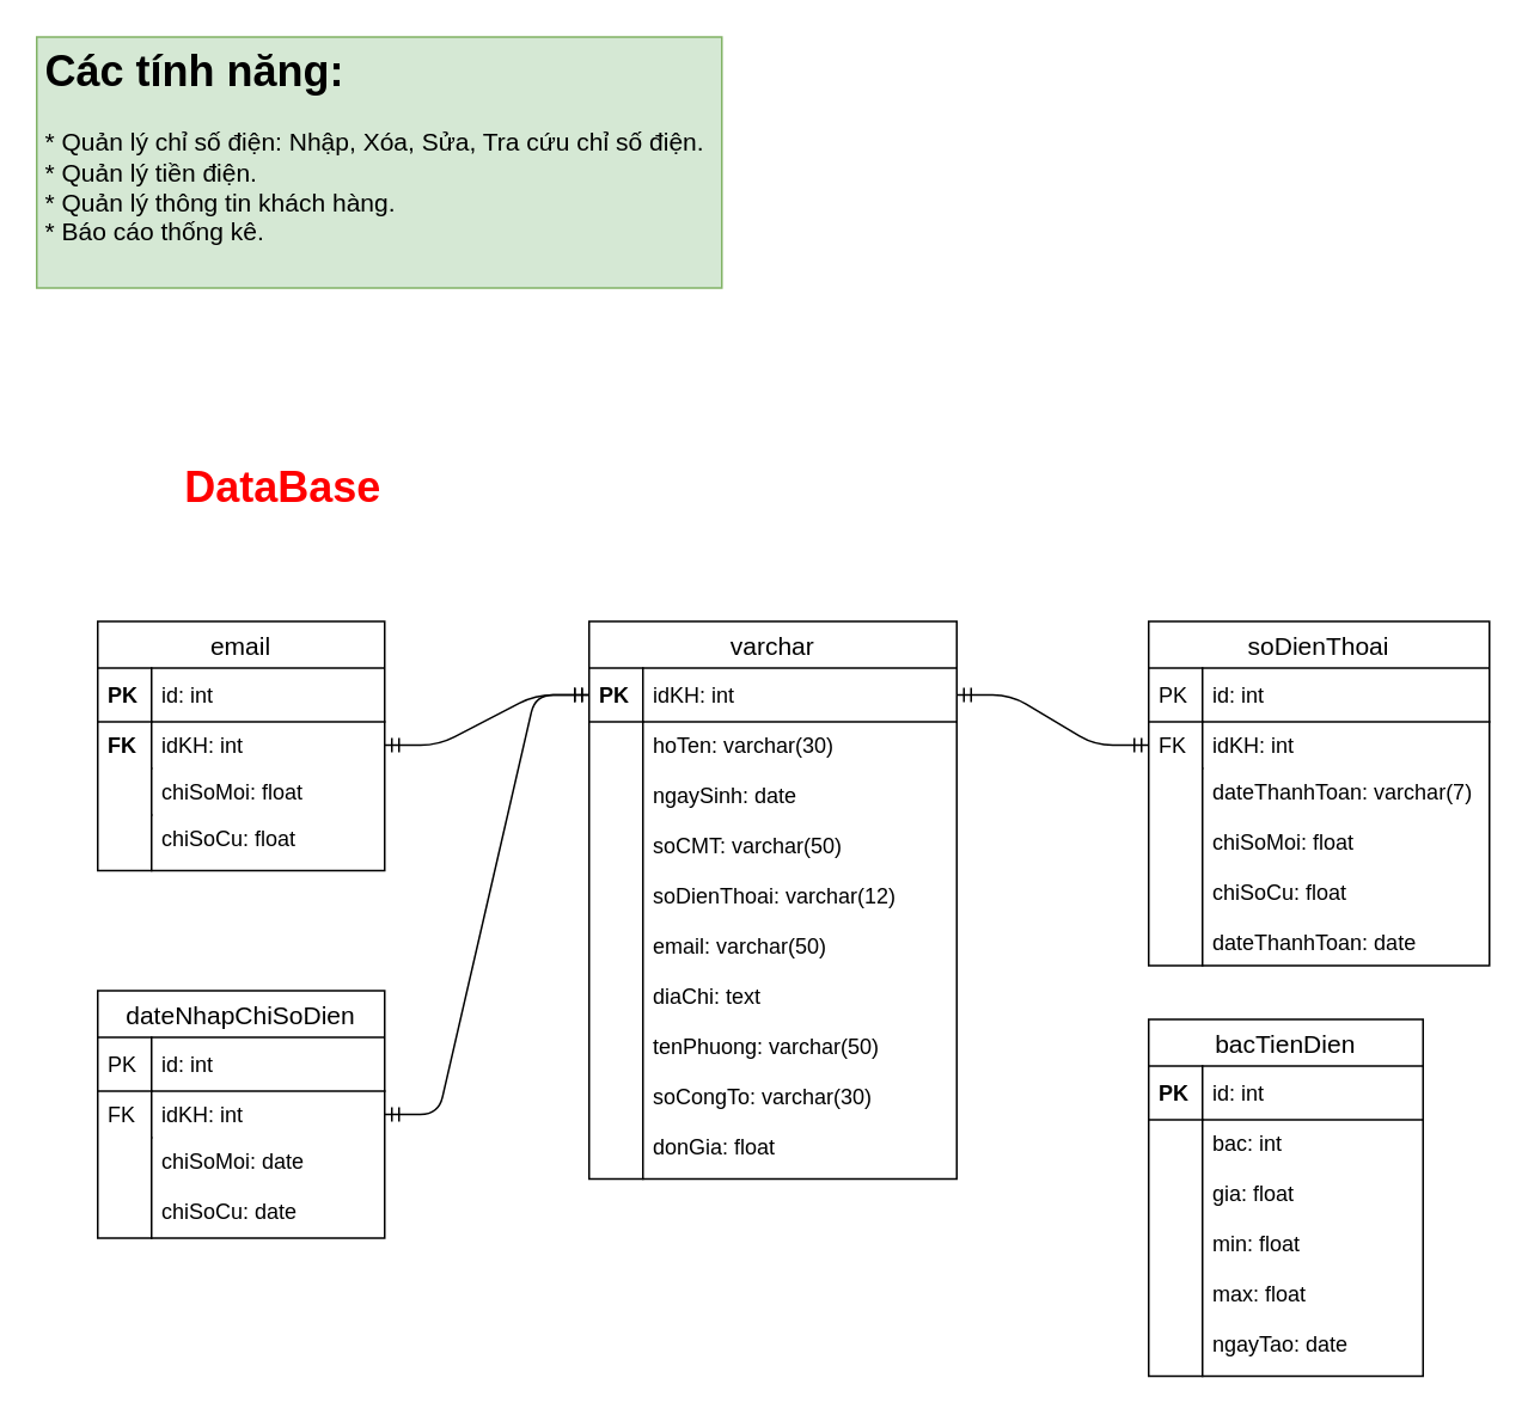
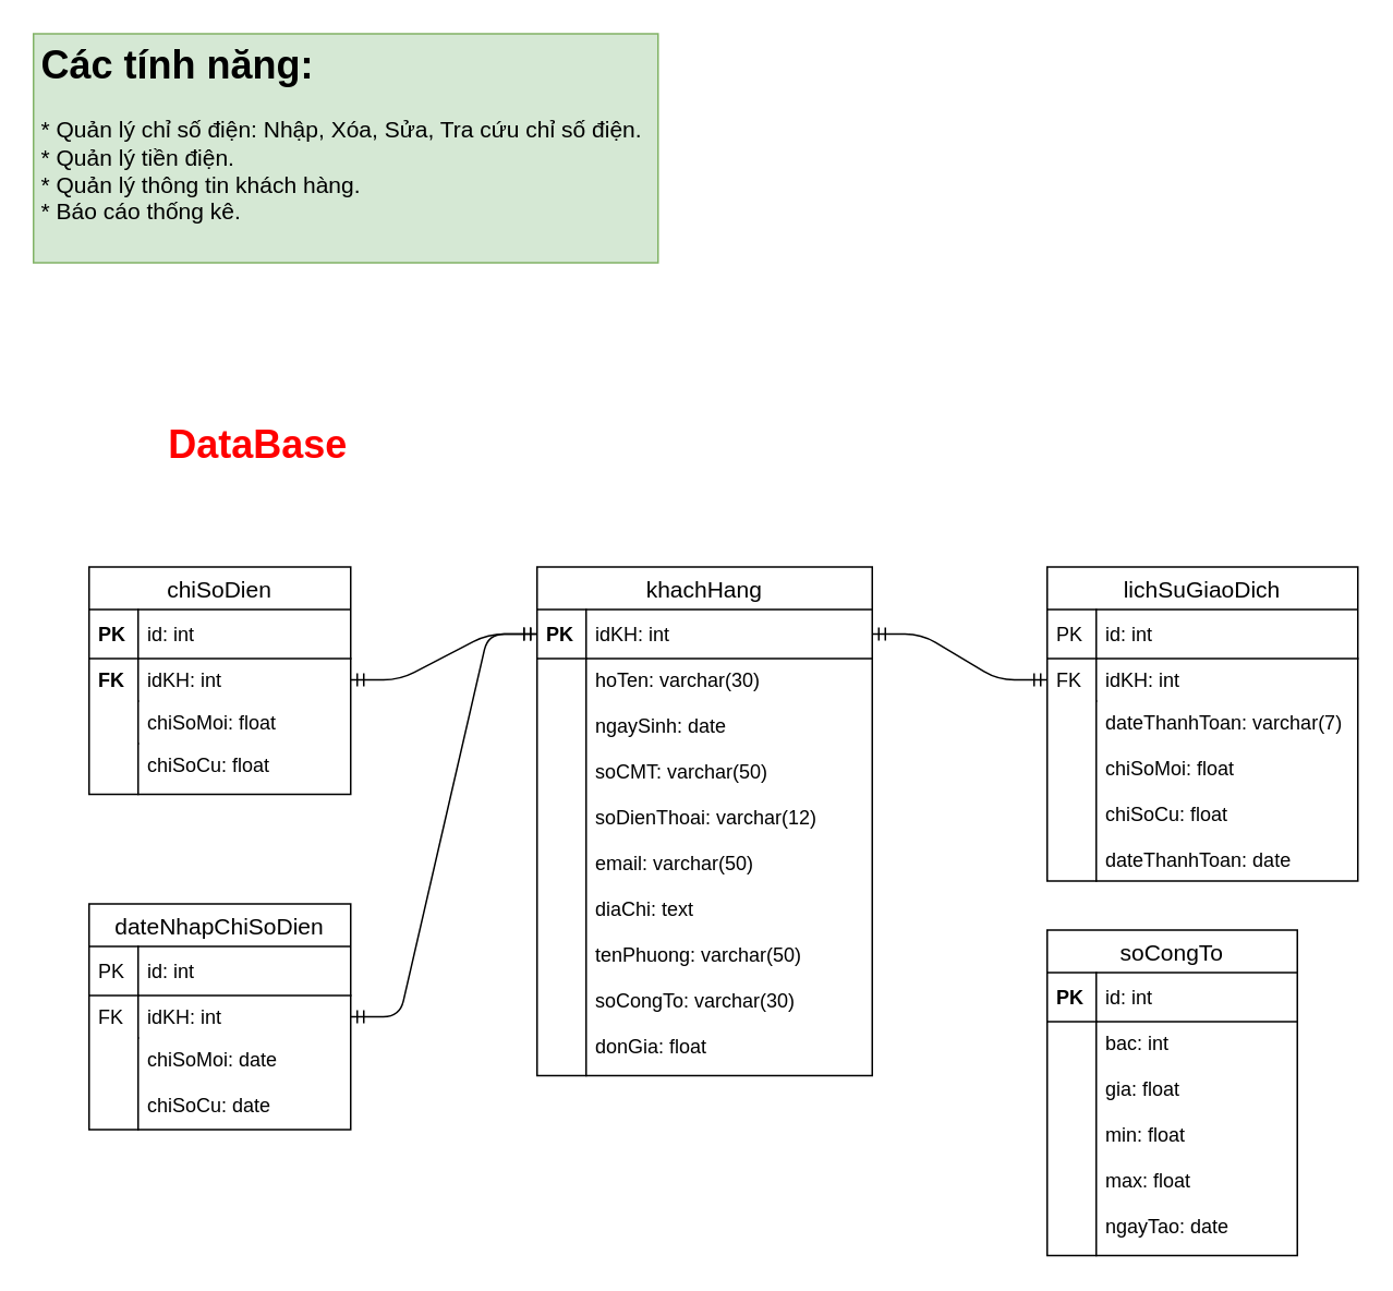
  <mxCell id="0" />
  <mxCell id="1" parent="0" />
  <mxCell id="2" value="&lt;h1&gt;Các tính năng:&lt;/h1&gt;&lt;div style=&quot;font-size: 14px&quot;&gt;&lt;font style=&quot;font-size: 14px&quot;&gt;* Quản lý chỉ số điện: Nhập, Xóa, Sửa, Tra cứu chỉ số điện.&lt;/font&gt;&lt;/div&gt;&lt;div style=&quot;font-size: 14px&quot;&gt;&lt;font style=&quot;font-size: 14px&quot;&gt;* Quản lý tiền điện.&lt;/font&gt;&lt;/div&gt;&lt;div style=&quot;font-size: 14px&quot;&gt;&lt;font style=&quot;font-size: 14px&quot;&gt;* Quản lý thông tin khách hàng.&lt;/font&gt;&lt;/div&gt;&lt;div style=&quot;font-size: 14px&quot;&gt;&lt;font style=&quot;font-size: 14px&quot;&gt;* Báo cáo thống kê.&lt;/font&gt;&lt;/div&gt;" style="text;html=1;strokeColor=#82b366;fillColor=#d5e8d4;spacing=5;spacingTop=-20;whiteSpace=wrap;overflow=hidden;rounded=0;" parent="1" vertex="1"><mxGeometry x="20" y="20" width="382" height="140" as="geometry" /></mxCell>
  <mxCell id="3" value="" style="edgeStyle=entityRelationEdgeStyle;fontSize=12;html=1;endArrow=ERmandOne;startArrow=ERmandOne;entryX=0;entryY=0.5;entryDx=0;entryDy=0;exitX=1;exitY=0.5;exitDx=0;exitDy=0;" parent="1" source="8" target="15" edge="1"><mxGeometry width="100" height="100" relative="1" as="geometry"><mxPoint x="180" y="310" as="sourcePoint" /><mxPoint x="280" y="210" as="targetPoint" /></mxGeometry></mxCell>
  <mxCell id="4" value="DataBase" style="text;strokeColor=none;fillColor=none;html=1;fontSize=24;fontStyle=1;verticalAlign=middle;align=center;fontColor=#FF0000;" parent="1" vertex="1"><mxGeometry x="75" y="252" width="163" height="40" as="geometry" /></mxCell>
- <mxCell id="5" value="email" style="swimlane;fontStyle=0;childLayout=stackLayout;horizontal=1;startSize=26;horizontalStack=0;resizeParent=1;resizeParentMax=0;resizeLast=0;collapsible=1;marginBottom=0;align=center;fontSize=14;" parent="1" vertex="1"><mxGeometry x="54" y="346" width="160" height="139" as="geometry" /></mxCell>
+ <mxCell id="5" value="chiSoDien" style="swimlane;fontStyle=0;childLayout=stackLayout;horizontal=1;startSize=26;horizontalStack=0;resizeParent=1;resizeParentMax=0;resizeLast=0;collapsible=1;marginBottom=0;align=center;fontSize=14;" parent="1" vertex="1"><mxGeometry x="54" y="346" width="160" height="139" as="geometry" /></mxCell>
  <mxCell id="6" value="id: int" style="shape=partialRectangle;top=0;left=0;right=0;bottom=1;align=left;verticalAlign=middle;fillColor=none;spacingLeft=34;spacingRight=4;overflow=hidden;rotatable=0;points=[[0,0.5],[1,0.5]];portConstraint=eastwest;dropTarget=0;fontStyle=0;fontSize=12;" parent="5" vertex="1"><mxGeometry y="26" width="160" height="30" as="geometry" /></mxCell>
  <mxCell id="7" value="PK" style="shape=partialRectangle;top=0;left=0;bottom=0;fillColor=none;align=left;verticalAlign=middle;spacingLeft=4;spacingRight=4;overflow=hidden;rotatable=0;points=[];portConstraint=eastwest;part=1;fontSize=12;fontStyle=1" parent="6" vertex="1" connectable="0"><mxGeometry width="30" height="30" as="geometry" /></mxCell>
  <mxCell id="8" value="idKH: int" style="shape=partialRectangle;top=0;left=0;right=0;bottom=0;align=left;verticalAlign=top;fillColor=none;spacingLeft=34;spacingRight=4;overflow=hidden;rotatable=0;points=[[0,0.5],[1,0.5]];portConstraint=eastwest;dropTarget=0;fontSize=12;" parent="5" vertex="1"><mxGeometry y="56" width="160" height="26" as="geometry" /></mxCell>
  <mxCell id="9" value="FK" style="shape=partialRectangle;top=0;left=0;bottom=0;fillColor=none;align=left;verticalAlign=top;spacingLeft=4;spacingRight=4;overflow=hidden;rotatable=0;points=[];portConstraint=eastwest;part=1;fontSize=12;fontStyle=1" parent="8" vertex="1" connectable="0"><mxGeometry width="30" height="26" as="geometry" /></mxCell>
  <mxCell id="10" value="chiSoMoi: float" style="shape=partialRectangle;top=0;left=0;right=0;bottom=0;align=left;verticalAlign=top;fillColor=none;spacingLeft=34;spacingRight=4;overflow=hidden;rotatable=0;points=[[0,0.5],[1,0.5]];portConstraint=eastwest;dropTarget=0;fontSize=12;" parent="5" vertex="1"><mxGeometry y="82" width="160" height="26" as="geometry" /></mxCell>
  <mxCell id="11" value="" style="shape=partialRectangle;top=0;left=0;bottom=0;fillColor=none;align=left;verticalAlign=top;spacingLeft=4;spacingRight=4;overflow=hidden;rotatable=0;points=[];portConstraint=eastwest;part=1;fontSize=12;" parent="10" vertex="1" connectable="0"><mxGeometry width="30" height="26" as="geometry" /></mxCell>
  <mxCell id="12" value="chiSoCu: float&#10;&#10;" style="shape=partialRectangle;top=0;left=0;right=0;bottom=0;align=left;verticalAlign=top;fillColor=none;spacingLeft=34;spacingRight=4;overflow=hidden;rotatable=0;points=[[0,0.5],[1,0.5]];portConstraint=eastwest;dropTarget=0;fontSize=12;" parent="5" vertex="1"><mxGeometry y="108" width="160" height="31" as="geometry" /></mxCell>
  <mxCell id="13" value="" style="shape=partialRectangle;top=0;left=0;bottom=0;fillColor=none;align=left;verticalAlign=top;spacingLeft=4;spacingRight=4;overflow=hidden;rotatable=0;points=[];portConstraint=eastwest;part=1;fontSize=12;" parent="12" vertex="1" connectable="0"><mxGeometry width="30" height="31.0" as="geometry" /></mxCell>
- <mxCell id="14" value="varchar" style="swimlane;fontStyle=0;childLayout=stackLayout;horizontal=1;startSize=26;horizontalStack=0;resizeParent=1;resizeParentMax=0;resizeLast=0;collapsible=1;marginBottom=0;align=center;fontSize=14;" parent="1" vertex="1"><mxGeometry x="328" y="346" width="205" height="311" as="geometry" /></mxCell>
+ <mxCell id="14" value="khachHang" style="swimlane;fontStyle=0;childLayout=stackLayout;horizontal=1;startSize=26;horizontalStack=0;resizeParent=1;resizeParentMax=0;resizeLast=0;collapsible=1;marginBottom=0;align=center;fontSize=14;" parent="1" vertex="1"><mxGeometry x="328" y="346" width="205" height="311" as="geometry" /></mxCell>
  <mxCell id="15" value="idKH: int" style="shape=partialRectangle;top=0;left=0;right=0;bottom=1;align=left;verticalAlign=middle;fillColor=none;spacingLeft=34;spacingRight=4;overflow=hidden;rotatable=0;points=[[0,0.5],[1,0.5]];portConstraint=eastwest;dropTarget=0;fontStyle=0;fontSize=12;" parent="14" vertex="1"><mxGeometry y="26" width="205" height="30" as="geometry" /></mxCell>
  <mxCell id="16" value="PK" style="shape=partialRectangle;top=0;left=0;bottom=0;fillColor=none;align=left;verticalAlign=middle;spacingLeft=4;spacingRight=4;overflow=hidden;rotatable=0;points=[];portConstraint=eastwest;part=1;fontSize=12;fontStyle=1" parent="15" vertex="1" connectable="0"><mxGeometry width="30" height="30" as="geometry" /></mxCell>
  <mxCell id="17" value="hoTen: varchar(30)&#10;&#10;ngaySinh: date&#10;&#10;soCMT: varchar(50)&#10;&#10;soDienThoai: varchar(12)&#10;&#10;email: varchar(50)&#10;&#10;diaChi: text&#10;&#10;tenPhuong: varchar(50)&#10;&#10;soCongTo: varchar(30)&#10;&#10;donGia: float&#10;" style="shape=partialRectangle;top=0;left=0;right=0;bottom=0;align=left;verticalAlign=top;fillColor=none;spacingLeft=34;spacingRight=4;overflow=hidden;rotatable=0;points=[[0,0.5],[1,0.5]];portConstraint=eastwest;dropTarget=0;fontSize=12;" parent="14" vertex="1"><mxGeometry y="56" width="205" height="255" as="geometry" /></mxCell>
  <mxCell id="18" value="" style="shape=partialRectangle;top=0;left=0;bottom=0;fillColor=none;align=left;verticalAlign=top;spacingLeft=4;spacingRight=4;overflow=hidden;rotatable=0;points=[];portConstraint=eastwest;part=1;fontSize=12;" parent="17" vertex="1" connectable="0"><mxGeometry width="30.001" height="255" as="geometry" /></mxCell>
  <mxCell id="19" value="dateNhapChiSoDien" style="swimlane;fontStyle=0;childLayout=stackLayout;horizontal=1;startSize=26;horizontalStack=0;resizeParent=1;resizeParentMax=0;resizeLast=0;collapsible=1;marginBottom=0;align=center;fontSize=14;" parent="1" vertex="1"><mxGeometry x="54" y="552" width="160" height="138" as="geometry" /></mxCell>
  <mxCell id="20" value="id: int" style="shape=partialRectangle;top=0;left=0;right=0;bottom=1;align=left;verticalAlign=middle;fillColor=none;spacingLeft=34;spacingRight=4;overflow=hidden;rotatable=0;points=[[0,0.5],[1,0.5]];portConstraint=eastwest;dropTarget=0;fontStyle=0;fontSize=12;" parent="19" vertex="1"><mxGeometry y="26" width="160" height="30" as="geometry" /></mxCell>
  <mxCell id="21" value="PK" style="shape=partialRectangle;top=0;left=0;bottom=0;fillColor=none;align=left;verticalAlign=middle;spacingLeft=4;spacingRight=4;overflow=hidden;rotatable=0;points=[];portConstraint=eastwest;part=1;fontSize=12;" parent="20" vertex="1" connectable="0"><mxGeometry width="30" height="30" as="geometry" /></mxCell>
  <mxCell id="22" value="idKH: int" style="shape=partialRectangle;top=0;left=0;right=0;bottom=0;align=left;verticalAlign=top;fillColor=none;spacingLeft=34;spacingRight=4;overflow=hidden;rotatable=0;points=[[0,0.5],[1,0.5]];portConstraint=eastwest;dropTarget=0;fontSize=12;" parent="19" vertex="1"><mxGeometry y="56" width="160" height="26" as="geometry" /></mxCell>
  <mxCell id="23" value="FK" style="shape=partialRectangle;top=0;left=0;bottom=0;fillColor=none;align=left;verticalAlign=top;spacingLeft=4;spacingRight=4;overflow=hidden;rotatable=0;points=[];portConstraint=eastwest;part=1;fontSize=12;" parent="22" vertex="1" connectable="0"><mxGeometry width="30" height="26" as="geometry" /></mxCell>
  <mxCell id="24" value="chiSoMoi: date&#10;&#10;chiSoCu: date" style="shape=partialRectangle;top=0;left=0;right=0;bottom=0;align=left;verticalAlign=top;fillColor=none;spacingLeft=34;spacingRight=4;overflow=hidden;rotatable=0;points=[[0,0.5],[1,0.5]];portConstraint=eastwest;dropTarget=0;fontSize=12;" parent="19" vertex="1"><mxGeometry y="82" width="160" height="56" as="geometry" /></mxCell>
  <mxCell id="25" value="" style="shape=partialRectangle;top=0;left=0;bottom=0;fillColor=none;align=left;verticalAlign=top;spacingLeft=4;spacingRight=4;overflow=hidden;rotatable=0;points=[];portConstraint=eastwest;part=1;fontSize=12;" parent="24" vertex="1" connectable="0"><mxGeometry width="30" height="56.0" as="geometry" /></mxCell>
  <mxCell id="26" value="" style="edgeStyle=entityRelationEdgeStyle;fontSize=12;html=1;endArrow=ERmandOne;startArrow=ERmandOne;entryX=0;entryY=0.5;entryDx=0;entryDy=0;exitX=1;exitY=0.5;exitDx=0;exitDy=0;" parent="1" source="22" target="15" edge="1"><mxGeometry width="100" height="100" relative="1" as="geometry"><mxPoint x="224" y="425" as="sourcePoint" /><mxPoint x="339.435" y="370.893" as="targetPoint" /></mxGeometry></mxCell>
  <mxCell id="27" value="" style="edgeStyle=entityRelationEdgeStyle;fontSize=12;html=1;endArrow=ERmandOne;startArrow=ERmandOne;exitX=1;exitY=0.5;exitDx=0;exitDy=0;entryX=0;entryY=0.5;entryDx=0;entryDy=0;" parent="1" source="15" target="31" edge="1"><mxGeometry width="100" height="100" relative="1" as="geometry"><mxPoint x="556" y="446" as="sourcePoint" /><mxPoint x="656" y="346" as="targetPoint" /></mxGeometry></mxCell>
- <mxCell id="28" value="soDienThoai" style="swimlane;fontStyle=0;childLayout=stackLayout;horizontal=1;startSize=26;horizontalStack=0;resizeParent=1;resizeParentMax=0;resizeLast=0;collapsible=1;marginBottom=0;align=center;fontSize=14;" parent="1" vertex="1"><mxGeometry x="640" y="346" width="190" height="192" as="geometry" /></mxCell>
+ <mxCell id="28" value="lichSuGiaoDich" style="swimlane;fontStyle=0;childLayout=stackLayout;horizontal=1;startSize=26;horizontalStack=0;resizeParent=1;resizeParentMax=0;resizeLast=0;collapsible=1;marginBottom=0;align=center;fontSize=14;" parent="1" vertex="1"><mxGeometry x="640" y="346" width="190" height="192" as="geometry" /></mxCell>
  <mxCell id="29" value="id: int" style="shape=partialRectangle;top=0;left=0;right=0;bottom=1;align=left;verticalAlign=middle;fillColor=none;spacingLeft=34;spacingRight=4;overflow=hidden;rotatable=0;points=[[0,0.5],[1,0.5]];portConstraint=eastwest;dropTarget=0;fontStyle=0;fontSize=12;" parent="28" vertex="1"><mxGeometry y="26" width="190" height="30" as="geometry" /></mxCell>
  <mxCell id="30" value="PK" style="shape=partialRectangle;top=0;left=0;bottom=0;fillColor=none;align=left;verticalAlign=middle;spacingLeft=4;spacingRight=4;overflow=hidden;rotatable=0;points=[];portConstraint=eastwest;part=1;fontSize=12;" parent="29" vertex="1" connectable="0"><mxGeometry width="30" height="30" as="geometry" /></mxCell>
  <mxCell id="31" value="idKH: int" style="shape=partialRectangle;top=0;left=0;right=0;bottom=0;align=left;verticalAlign=top;fillColor=none;spacingLeft=34;spacingRight=4;overflow=hidden;rotatable=0;points=[[0,0.5],[1,0.5]];portConstraint=eastwest;dropTarget=0;fontSize=12;" parent="28" vertex="1"><mxGeometry y="56" width="190" height="26" as="geometry" /></mxCell>
  <mxCell id="32" value="FK" style="shape=partialRectangle;top=0;left=0;bottom=0;fillColor=none;align=left;verticalAlign=top;spacingLeft=4;spacingRight=4;overflow=hidden;rotatable=0;points=[];portConstraint=eastwest;part=1;fontSize=12;" parent="31" vertex="1" connectable="0"><mxGeometry width="30" height="26" as="geometry" /></mxCell>
  <mxCell id="33" value="dateThanhToan: varchar(7)&#10;&#10;chiSoMoi: float&#10;&#10;chiSoCu: float&#10;&#10;dateThanhToan: date" style="shape=partialRectangle;top=0;left=0;right=0;bottom=0;align=left;verticalAlign=top;fillColor=none;spacingLeft=34;spacingRight=4;overflow=hidden;rotatable=0;points=[[0,0.5],[1,0.5]];portConstraint=eastwest;dropTarget=0;fontSize=12;" parent="28" vertex="1"><mxGeometry y="82" width="190" height="110" as="geometry" /></mxCell>
  <mxCell id="34" value="" style="shape=partialRectangle;top=0;left=0;bottom=0;fillColor=none;align=left;verticalAlign=top;spacingLeft=4;spacingRight=4;overflow=hidden;rotatable=0;points=[];portConstraint=eastwest;part=1;fontSize=12;" parent="33" vertex="1" connectable="0"><mxGeometry width="30" height="110.0" as="geometry" /></mxCell>
- <mxCell id="35" value="bacTienDien" style="swimlane;fontStyle=0;childLayout=stackLayout;horizontal=1;startSize=26;horizontalStack=0;resizeParent=1;resizeParentMax=0;resizeLast=0;collapsible=1;marginBottom=0;align=center;fontSize=14;" parent="1" vertex="1"><mxGeometry x="640" y="568" width="153" height="199" as="geometry" /></mxCell>
+ <mxCell id="35" value="soCongTo" style="swimlane;fontStyle=0;childLayout=stackLayout;horizontal=1;startSize=26;horizontalStack=0;resizeParent=1;resizeParentMax=0;resizeLast=0;collapsible=1;marginBottom=0;align=center;fontSize=14;" parent="1" vertex="1"><mxGeometry x="640" y="568" width="153" height="199" as="geometry" /></mxCell>
  <mxCell id="36" value="id: int" style="shape=partialRectangle;top=0;left=0;right=0;bottom=1;align=left;verticalAlign=middle;fillColor=none;spacingLeft=34;spacingRight=4;overflow=hidden;rotatable=0;points=[[0,0.5],[1,0.5]];portConstraint=eastwest;dropTarget=0;fontStyle=0;fontSize=12;" parent="35" vertex="1"><mxGeometry y="26" width="153" height="30" as="geometry" /></mxCell>
  <mxCell id="37" value="PK" style="shape=partialRectangle;top=0;left=0;bottom=0;fillColor=none;align=left;verticalAlign=middle;spacingLeft=4;spacingRight=4;overflow=hidden;rotatable=0;points=[];portConstraint=eastwest;part=1;fontSize=12;fontStyle=1" parent="36" vertex="1" connectable="0"><mxGeometry width="30" height="30" as="geometry" /></mxCell>
  <mxCell id="38" value="bac: int&#10;&#10;gia: float&#10;&#10;min: float&#10;&#10;max: float&#10;&#10;ngayTao: date" style="shape=partialRectangle;top=0;left=0;right=0;bottom=0;align=left;verticalAlign=top;fillColor=none;spacingLeft=34;spacingRight=4;overflow=hidden;rotatable=0;points=[[0,0.5],[1,0.5]];portConstraint=eastwest;dropTarget=0;fontSize=12;" parent="35" vertex="1"><mxGeometry y="56" width="153" height="143" as="geometry" /></mxCell>
  <mxCell id="39" value="" style="shape=partialRectangle;top=0;left=0;bottom=0;fillColor=none;align=left;verticalAlign=top;spacingLeft=4;spacingRight=4;overflow=hidden;rotatable=0;points=[];portConstraint=eastwest;part=1;fontSize=12;" parent="38" vertex="1" connectable="0"><mxGeometry width="30" height="143" as="geometry" /></mxCell>
